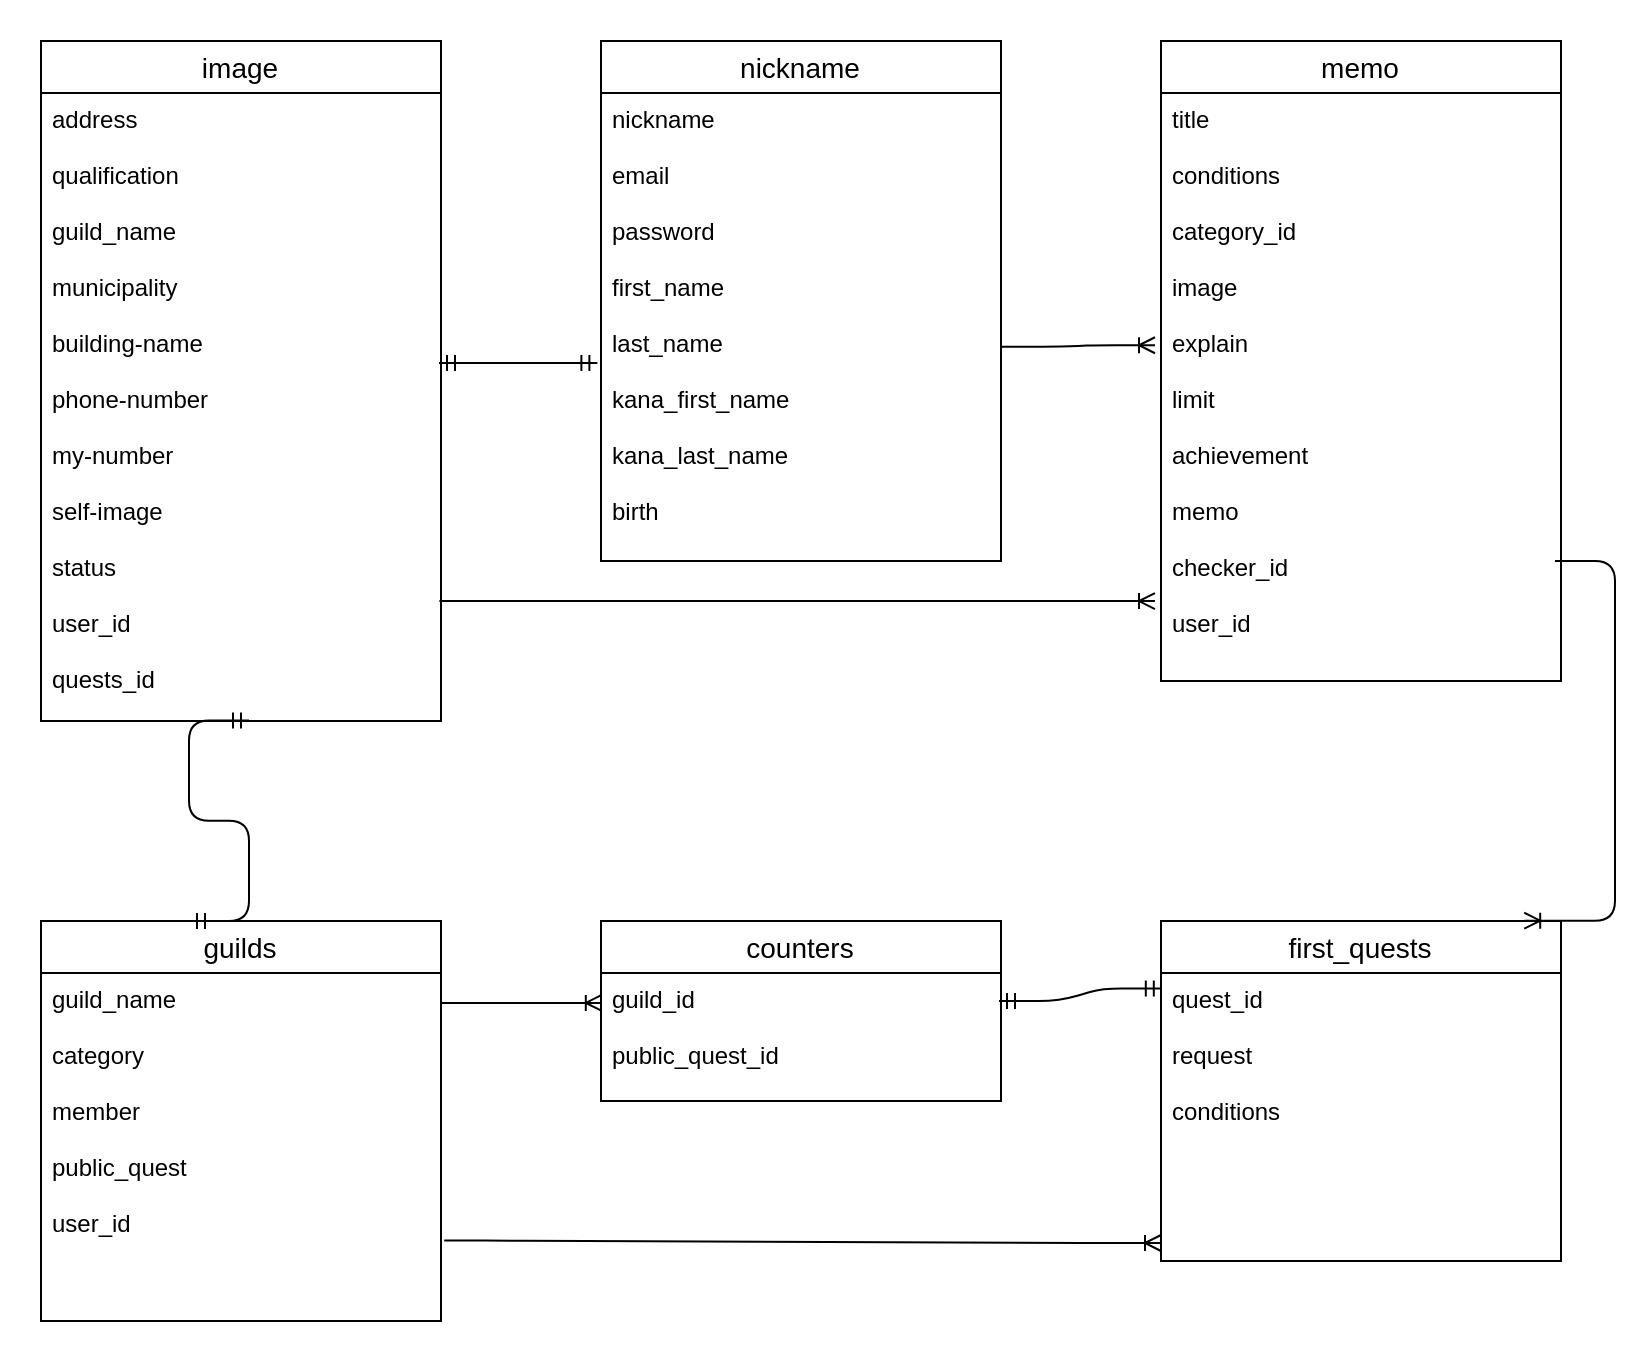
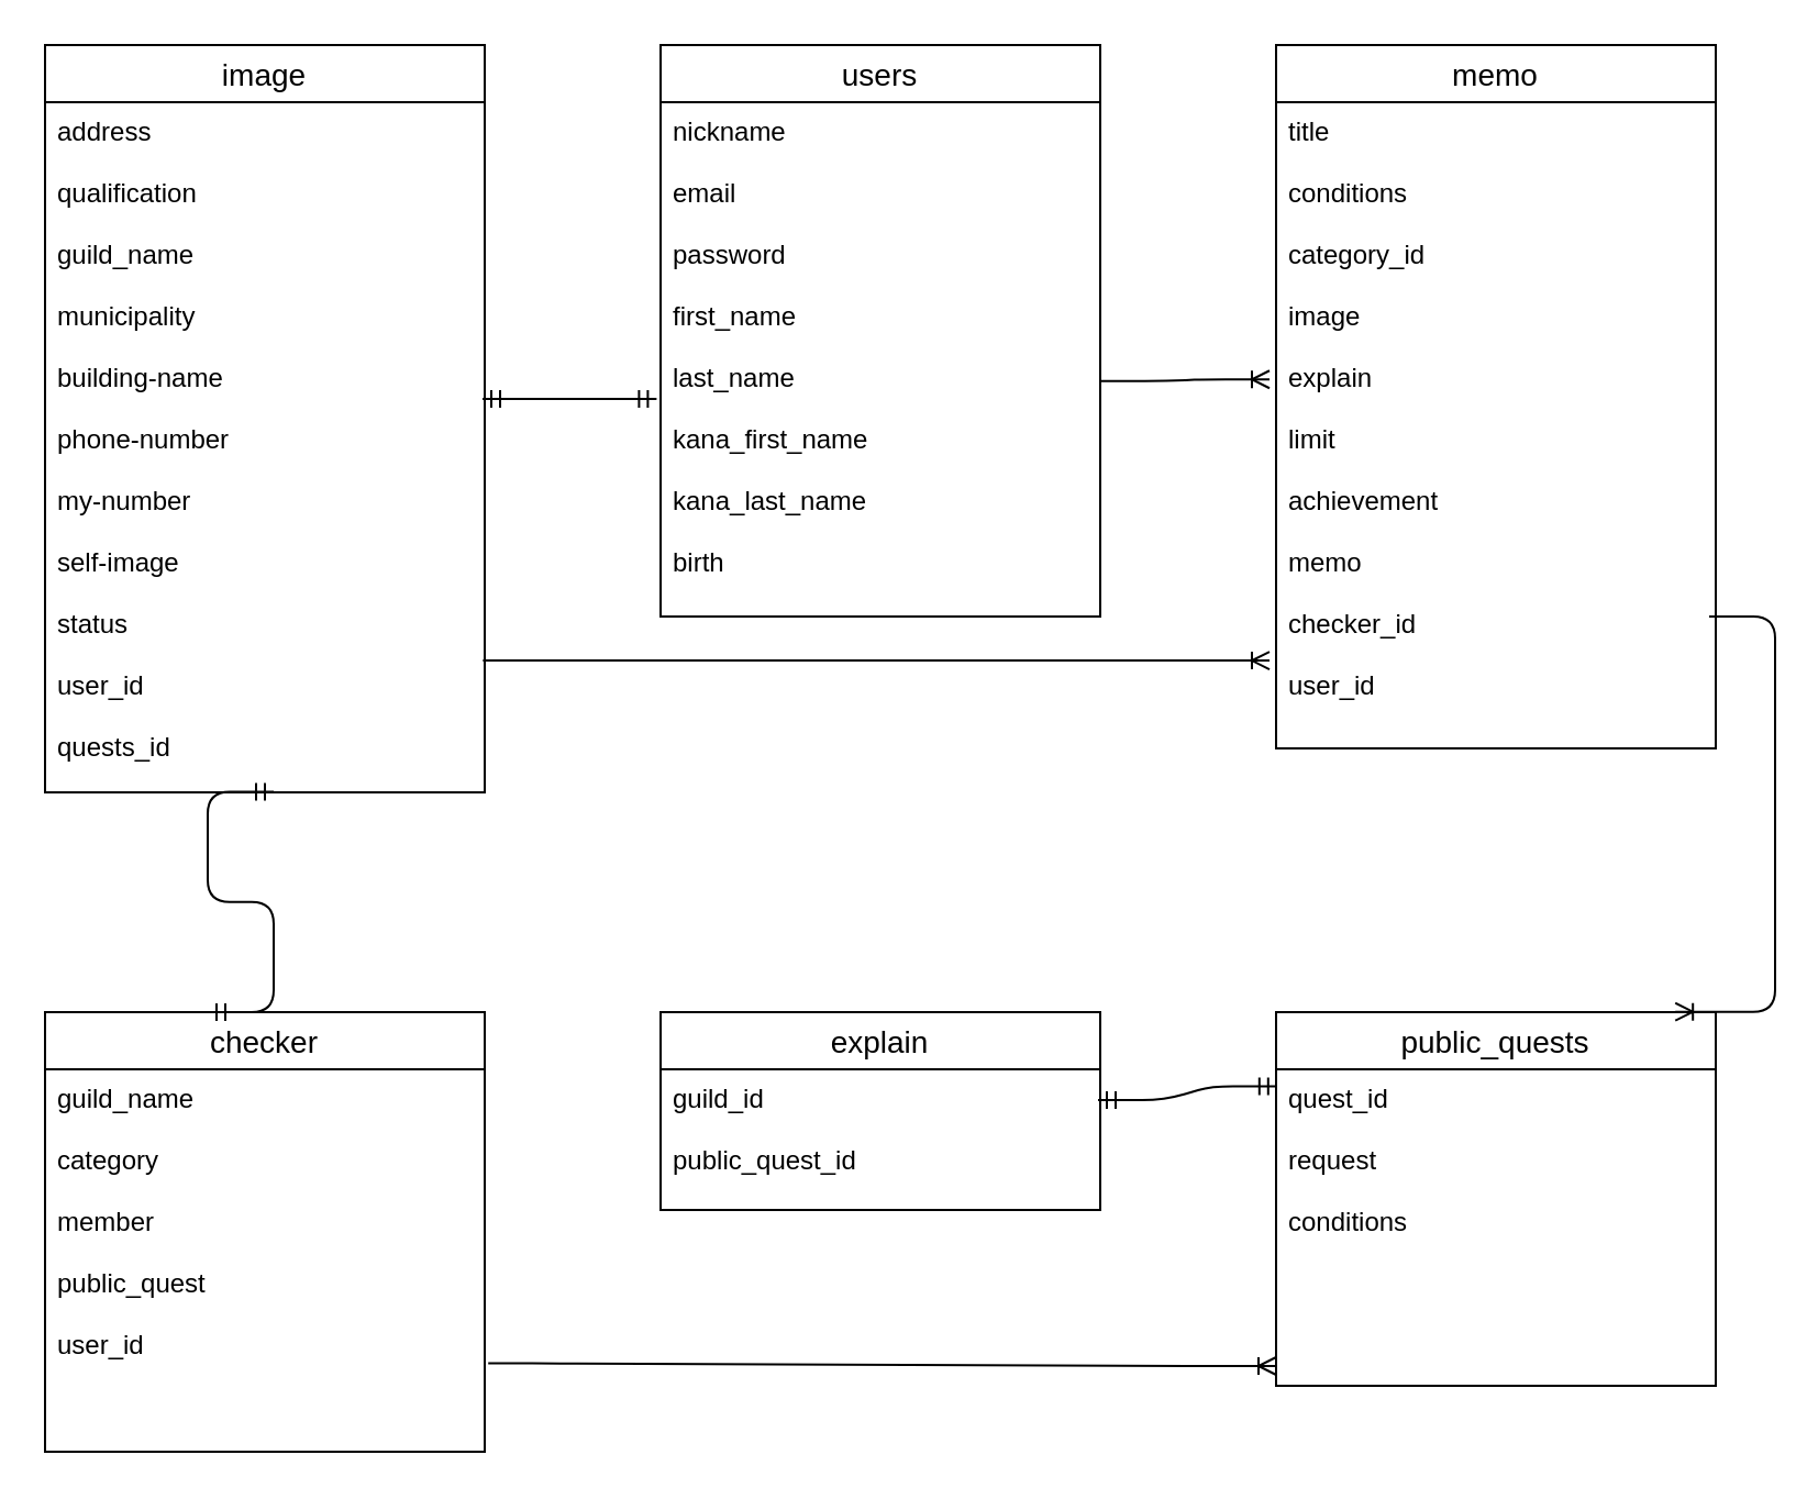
  <mxCell id="0" />
  <mxCell id="1" parent="0" />
- <mxCell id="2" value="nickname" style="swimlane;fontStyle=0;childLayout=stackLayout;horizontal=1;startSize=26;horizontalStack=0;resizeParent=1;resizeParentMax=0;resizeLast=0;collapsible=1;marginBottom=0;align=center;fontSize=14;" parent="1" vertex="1"><mxGeometry x="300" y="20" width="200" height="260" as="geometry" /></mxCell>
+ <mxCell id="2" value="users" style="swimlane;fontStyle=0;childLayout=stackLayout;horizontal=1;startSize=26;horizontalStack=0;resizeParent=1;resizeParentMax=0;resizeLast=0;collapsible=1;marginBottom=0;align=center;fontSize=14;" parent="1" vertex="1"><mxGeometry x="300" y="20" width="200" height="260" as="geometry" /></mxCell>
  <mxCell id="3" value="nickname&#10;&#10;email&#10;&#10;password&#10;&#10;first_name&#10;&#10;last_name&#10;&#10;kana_first_name&#10;&#10;kana_last_name&#10;&#10;birth&#10;&#10;" style="text;strokeColor=none;fillColor=none;spacingLeft=4;spacingRight=4;overflow=hidden;rotatable=0;points=[[0,0.5],[1,0.5]];portConstraint=eastwest;fontSize=12;" parent="2" vertex="1"><mxGeometry y="26" width="200" height="234" as="geometry" /></mxCell>
  <mxCell id="4" value="memo" style="swimlane;fontStyle=0;childLayout=stackLayout;horizontal=1;startSize=26;horizontalStack=0;resizeParent=1;resizeParentMax=0;resizeLast=0;collapsible=1;marginBottom=0;align=center;fontSize=14;" parent="1" vertex="1"><mxGeometry x="580" y="20" width="200" height="320" as="geometry" /></mxCell>
  <mxCell id="5" value="title&#10;&#10;conditions&#10;&#10;category_id&#10;&#10;image&#10;&#10;explain&#10;&#10;limit&#10;&#10;achievement&#10;&#10;memo&#10;&#10;checker_id&#10;&#10;user_id" style="text;strokeColor=none;fillColor=none;spacingLeft=4;spacingRight=4;overflow=hidden;rotatable=0;points=[[0,0.5],[1,0.5]];portConstraint=eastwest;fontSize=12;" parent="4" vertex="1"><mxGeometry y="26" width="200" height="294" as="geometry" /></mxCell>
- <mxCell id="6" value="guilds" style="swimlane;fontStyle=0;childLayout=stackLayout;horizontal=1;startSize=26;horizontalStack=0;resizeParent=1;resizeParentMax=0;resizeLast=0;collapsible=1;marginBottom=0;align=center;fontSize=14;" parent="1" vertex="1"><mxGeometry x="20" y="460" width="200" height="200" as="geometry" /></mxCell>
+ <mxCell id="6" value="checker" style="swimlane;fontStyle=0;childLayout=stackLayout;horizontal=1;startSize=26;horizontalStack=0;resizeParent=1;resizeParentMax=0;resizeLast=0;collapsible=1;marginBottom=0;align=center;fontSize=14;" parent="1" vertex="1"><mxGeometry x="20" y="460" width="200" height="200" as="geometry" /></mxCell>
  <mxCell id="7" value="guild_name&#10;&#10;category&#10;&#10;member&#10;&#10;public_quest&#10;&#10;user_id" style="text;strokeColor=none;fillColor=none;spacingLeft=4;spacingRight=4;overflow=hidden;rotatable=0;points=[[0,0.5],[1,0.5]];portConstraint=eastwest;fontSize=12;" parent="6" vertex="1"><mxGeometry y="26" width="200" height="174" as="geometry" /></mxCell>
  <mxCell id="8" value="image" style="swimlane;fontStyle=0;childLayout=stackLayout;horizontal=1;startSize=26;horizontalStack=0;resizeParent=1;resizeParentMax=0;resizeLast=0;collapsible=1;marginBottom=0;align=center;fontSize=14;" parent="1" vertex="1"><mxGeometry x="20" y="20" width="200" height="340" as="geometry" /></mxCell>
  <mxCell id="9" value="address&#10;&#10;qualification&#10;&#10;guild_name&#10;&#10;municipality&#10;&#10;building-name&#10;&#10;phone-number&#10;&#10;my-number&#10;&#10;self-image&#10;&#10;status&#10;&#10;user_id&#10;&#10;quests_id" style="text;strokeColor=none;fillColor=none;spacingLeft=4;spacingRight=4;overflow=hidden;rotatable=0;points=[[0,0.5],[1,0.5]];portConstraint=eastwest;fontSize=12;" parent="8" vertex="1"><mxGeometry y="26" width="200" height="314" as="geometry" /></mxCell>
- <mxCell id="10" value="first_quests" style="swimlane;fontStyle=0;childLayout=stackLayout;horizontal=1;startSize=26;horizontalStack=0;resizeParent=1;resizeParentMax=0;resizeLast=0;collapsible=1;marginBottom=0;align=center;fontSize=14;" parent="1" vertex="1"><mxGeometry x="580" y="460" width="200" height="170" as="geometry" /></mxCell>
+ <mxCell id="10" value="public_quests" style="swimlane;fontStyle=0;childLayout=stackLayout;horizontal=1;startSize=26;horizontalStack=0;resizeParent=1;resizeParentMax=0;resizeLast=0;collapsible=1;marginBottom=0;align=center;fontSize=14;" parent="1" vertex="1"><mxGeometry x="580" y="460" width="200" height="170" as="geometry" /></mxCell>
  <mxCell id="11" value="quest_id&#10;&#10;request&#10;&#10;conditions" style="text;strokeColor=none;fillColor=none;spacingLeft=4;spacingRight=4;overflow=hidden;rotatable=0;points=[[0,0.5],[1,0.5]];portConstraint=eastwest;fontSize=12;" parent="10" vertex="1"><mxGeometry y="26" width="200" height="144" as="geometry" /></mxCell>
  <mxCell id="12" value="" style="edgeStyle=entityRelationEdgeStyle;fontSize=12;html=1;endArrow=ERoneToMany;exitX=1.002;exitY=0.542;exitDx=0;exitDy=0;entryX=-0.015;entryY=0.429;entryDx=0;entryDy=0;exitPerimeter=0;entryPerimeter=0;" parent="1" source="3" target="5" edge="1"><mxGeometry width="100" height="100" relative="1" as="geometry"><mxPoint x="280" y="340" as="sourcePoint" /><mxPoint x="380" y="240" as="targetPoint" /></mxGeometry></mxCell>
- <mxCell id="13" value="counters" style="swimlane;fontStyle=0;childLayout=stackLayout;horizontal=1;startSize=26;horizontalStack=0;resizeParent=1;resizeParentMax=0;resizeLast=0;collapsible=1;marginBottom=0;align=center;fontSize=14;" parent="1" vertex="1"><mxGeometry x="300" y="460" width="200" height="90" as="geometry" /></mxCell>
+ <mxCell id="13" value="explain" style="swimlane;fontStyle=0;childLayout=stackLayout;horizontal=1;startSize=26;horizontalStack=0;resizeParent=1;resizeParentMax=0;resizeLast=0;collapsible=1;marginBottom=0;align=center;fontSize=14;" parent="1" vertex="1"><mxGeometry x="300" y="460" width="200" height="90" as="geometry" /></mxCell>
  <mxCell id="14" value="guild_id&#10;&#10;public_quest_id" style="text;strokeColor=none;fillColor=none;spacingLeft=4;spacingRight=4;overflow=hidden;rotatable=0;points=[[0,0.5],[1,0.5]];portConstraint=eastwest;fontSize=12;" parent="13" vertex="1"><mxGeometry y="26" width="200" height="64" as="geometry" /></mxCell>
  <mxCell id="15" value="" style="edgeStyle=entityRelationEdgeStyle;fontSize=12;html=1;endArrow=ERmandOne;startArrow=ERmandOne;entryX=-0.009;entryY=0.577;entryDx=0;entryDy=0;entryPerimeter=0;" parent="1" target="3" edge="1"><mxGeometry width="100" height="100" relative="1" as="geometry"><mxPoint x="219" y="181" as="sourcePoint" /><mxPoint x="460" y="280" as="targetPoint" /></mxGeometry></mxCell>
  <mxCell id="16" value="" style="edgeStyle=entityRelationEdgeStyle;fontSize=12;html=1;endArrow=ERoneToMany;exitX=0.996;exitY=0.809;exitDx=0;exitDy=0;exitPerimeter=0;entryX=-0.015;entryY=0.864;entryDx=0;entryDy=0;entryPerimeter=0;" parent="1" source="9" edge="1" target="5"><mxGeometry width="100" height="100" relative="1" as="geometry"><mxPoint x="224" y="337" as="sourcePoint" /><mxPoint x="580" y="290" as="targetPoint" /></mxGeometry></mxCell>
  <mxCell id="17" value="" style="edgeStyle=entityRelationEdgeStyle;fontSize=12;html=1;endArrow=ERmandOne;startArrow=ERmandOne;entryX=0.52;entryY=0.999;entryDx=0;entryDy=0;entryPerimeter=0;" parent="1" target="9" edge="1"><mxGeometry width="100" height="100" relative="1" as="geometry"><mxPoint x="94" y="460" as="sourcePoint" /><mxPoint x="460" y="280" as="targetPoint" /></mxGeometry></mxCell>
- <mxCell id="18" value="" style="edgeStyle=entityRelationEdgeStyle;fontSize=12;html=1;endArrow=ERoneToMany;exitX=1.002;exitY=0.086;exitDx=0;exitDy=0;exitPerimeter=0;entryX=0.002;entryY=0.234;entryDx=0;entryDy=0;entryPerimeter=0;" parent="1" source="7" target="14" edge="1"><mxGeometry width="100" height="100" relative="1" as="geometry"><mxPoint x="360" y="380" as="sourcePoint" /><mxPoint x="460" y="280" as="targetPoint" /></mxGeometry></mxCell>
  <mxCell id="19" value="" style="edgeStyle=entityRelationEdgeStyle;fontSize=12;html=1;endArrow=ERmandOne;startArrow=ERmandOne;entryX=0.002;entryY=0.054;entryDx=0;entryDy=0;entryPerimeter=0;" parent="1" target="11" edge="1"><mxGeometry width="100" height="100" relative="1" as="geometry"><mxPoint x="499" y="500" as="sourcePoint" /><mxPoint x="460" y="410" as="targetPoint" /></mxGeometry></mxCell>
  <mxCell id="20" value="" style="edgeStyle=entityRelationEdgeStyle;fontSize=12;html=1;endArrow=ERoneToMany;entryX=0.908;entryY=-0.001;entryDx=0;entryDy=0;entryPerimeter=0;" parent="1" target="10" edge="1"><mxGeometry width="100" height="100" relative="1" as="geometry"><mxPoint x="777" y="280" as="sourcePoint" /><mxPoint x="790" y="450" as="targetPoint" /></mxGeometry></mxCell>
  <mxCell id="21" value="" style="edgeStyle=entityRelationEdgeStyle;fontSize=12;html=1;endArrow=ERoneToMany;exitX=1.008;exitY=0.769;exitDx=0;exitDy=0;exitPerimeter=0;" parent="1" source="7" edge="1"><mxGeometry width="100" height="100" relative="1" as="geometry"><mxPoint x="350" y="570" as="sourcePoint" /><mxPoint x="580" y="621" as="targetPoint" /></mxGeometry></mxCell>
